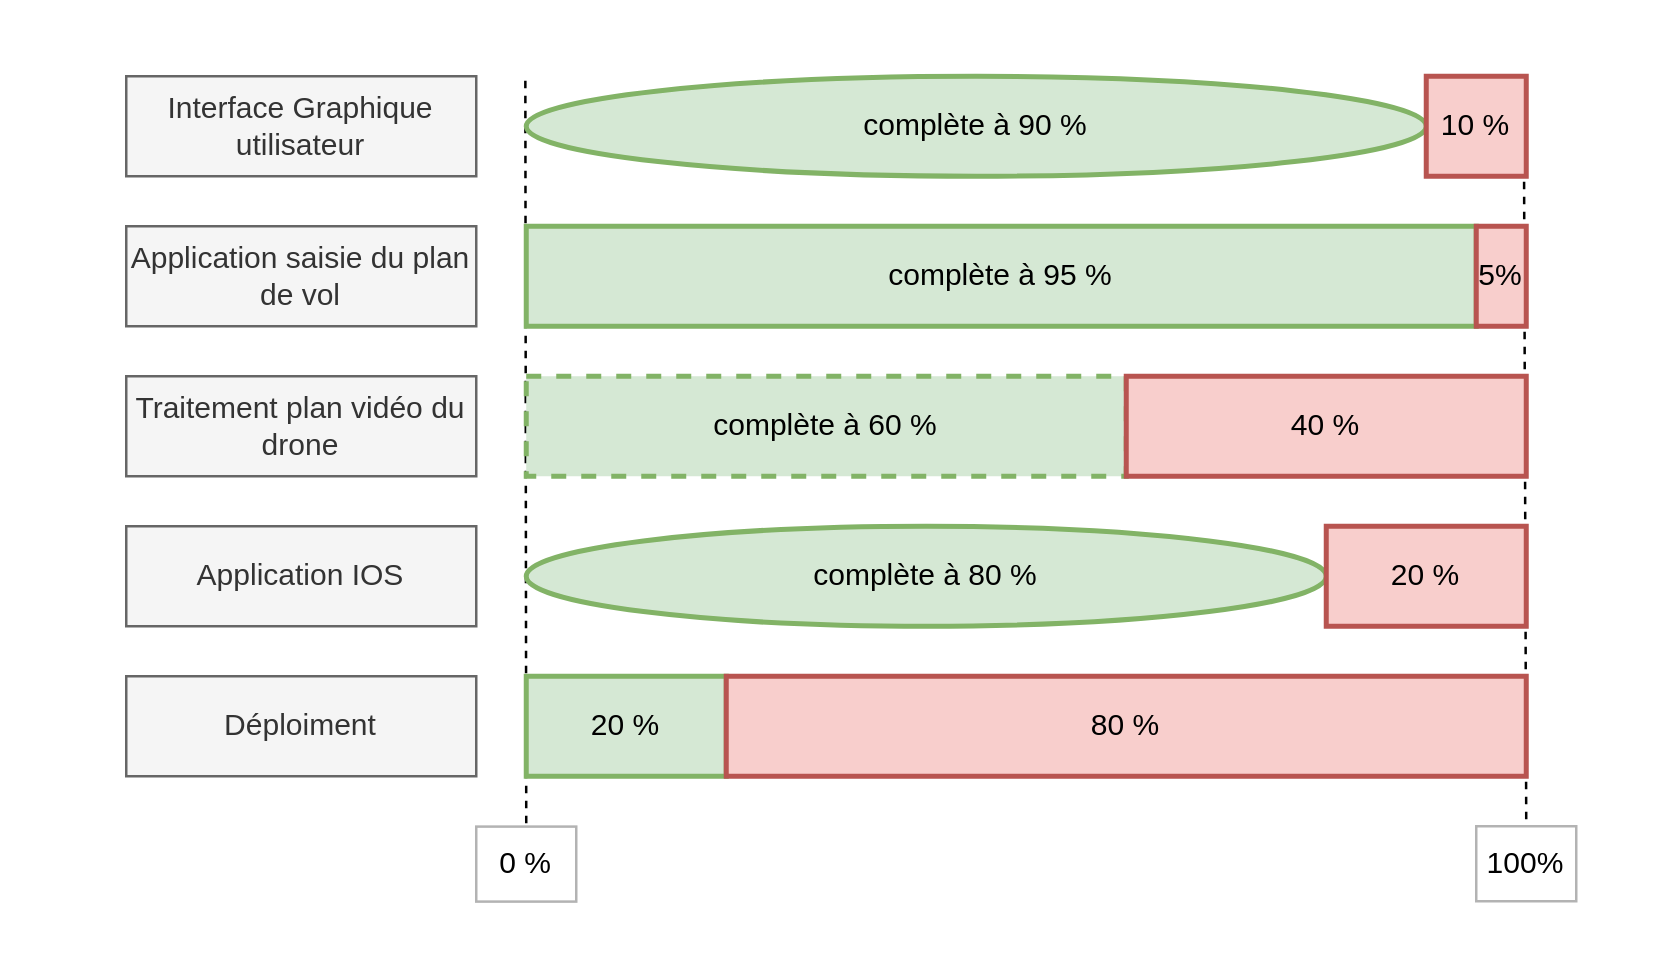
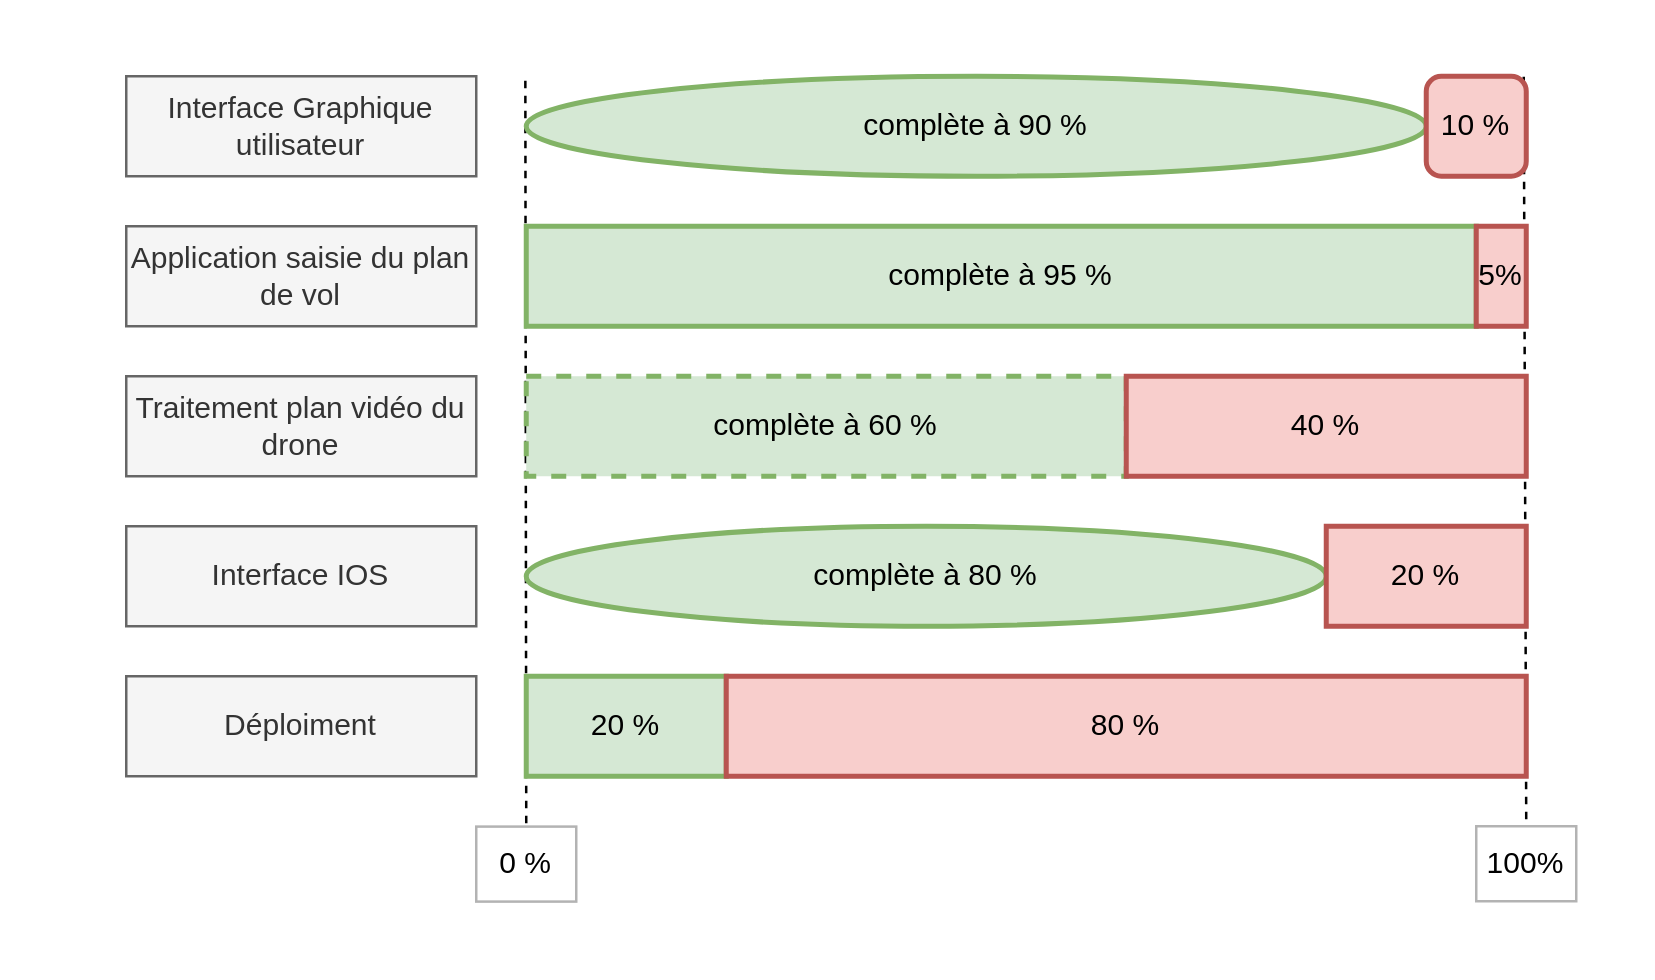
  <mxCell id="0" />
  <mxCell id="1" parent="0" />
  <mxCell id="2" value="" style="rounded=0;whiteSpace=wrap;html=1;strokeColor=none;strokeWidth=1;fillColor=none;" vertex="1" parent="1"><mxGeometry x="20" y="20" width="620" height="350" as="geometry" /></mxCell>
  <mxCell id="3" value="" style="endArrow=none;dashed=1;html=1;exitX=0.975;exitY=0.004;exitDx=0;exitDy=0;exitPerimeter=0;" edge="1" parent="1" source="6"><mxGeometry width="50" height="50" relative="1" as="geometry"><mxPoint x="610" y="10" as="sourcePoint" /><mxPoint x="610" y="330" as="targetPoint" /></mxGeometry></mxCell>
  <mxCell id="4" value="" style="endArrow=none;dashed=1;html=1;exitX=-0.001;exitY=0.046;exitDx=0;exitDy=0;exitPerimeter=0;" edge="1" parent="1" source="5"><mxGeometry width="50" height="50" relative="1" as="geometry"><mxPoint x="210" y="10" as="sourcePoint" /><mxPoint x="210" y="330" as="targetPoint" /></mxGeometry></mxCell>
  <mxCell id="5" value="complète à 90 %&lt;br&gt;" style="ellipse;whiteSpace=wrap;html=1;fillColor=#d5e8d4;strokeColor=#82b366;strokeWidth=2;" vertex="1" parent="1"><mxGeometry x="210" y="30" width="360" height="40" as="geometry" /></mxCell>
- <mxCell id="6" value="10&amp;nbsp;%" style="rounded=0;whiteSpace=wrap;html=1;fillColor=#f8cecc;strokeColor=#b85450;strokeWidth=2;" vertex="1" parent="1"><mxGeometry x="570" y="30" width="40" height="40" as="geometry" /></mxCell>
+ <mxCell id="6" value="10&amp;nbsp;%" style="whiteSpace=wrap;html=1;fillColor=#f8cecc;strokeColor=#b85450;strokeWidth=2;rounded=1;" vertex="1" parent="1"><mxGeometry x="570" y="30" width="40" height="40" as="geometry" /></mxCell>
  <mxCell id="7" value="Interface Graphique utilisateur&lt;br&gt;" style="text;html=1;align=center;verticalAlign=middle;whiteSpace=wrap;rounded=0;fillColor=#f5f5f5;strokeColor=#666666;fontColor=#333333;" vertex="1" parent="1"><mxGeometry x="50" y="30" width="140" height="40" as="geometry" /></mxCell>
  <mxCell id="8" value="Application saisie du plan de vol&lt;br&gt;" style="text;html=1;align=center;verticalAlign=middle;whiteSpace=wrap;rounded=0;fillColor=#f5f5f5;strokeColor=#666666;fontColor=#333333;" vertex="1" parent="1"><mxGeometry x="50" y="90" width="140" height="40" as="geometry" /></mxCell>
  <mxCell id="9" value="complète à 95 %&lt;br&gt;" style="rounded=0;whiteSpace=wrap;html=1;fillColor=#d5e8d4;strokeColor=#82b366;strokeWidth=2;" vertex="1" parent="1"><mxGeometry x="210" y="90" width="380" height="40" as="geometry" /></mxCell>
  <mxCell id="10" value="5%" style="rounded=0;whiteSpace=wrap;html=1;fillColor=#f8cecc;strokeColor=#b85450;strokeWidth=2;" vertex="1" parent="1"><mxGeometry x="590" y="90" width="20" height="40" as="geometry" /></mxCell>
  <mxCell id="11" value="Traitement plan vidéo du drone" style="text;html=1;align=center;verticalAlign=middle;whiteSpace=wrap;rounded=0;fillColor=#f5f5f5;strokeColor=#666666;fontColor=#333333;" vertex="1" parent="1"><mxGeometry x="50" y="150" width="140" height="40" as="geometry" /></mxCell>
  <mxCell id="12" value="complète à 60 %&lt;br&gt;" style="rounded=0;whiteSpace=wrap;html=1;fillColor=#d5e8d4;strokeColor=#82b366;strokeWidth=2;dashed=1;" vertex="1" parent="1"><mxGeometry x="210" y="150" width="240" height="40" as="geometry" /></mxCell>
  <mxCell id="13" value="40 %" style="rounded=0;whiteSpace=wrap;html=1;fillColor=#f8cecc;strokeColor=#b85450;strokeWidth=2;" vertex="1" parent="1"><mxGeometry x="450" y="150" width="160" height="40" as="geometry" /></mxCell>
- <mxCell id="14" value="Application IOS" style="text;html=1;align=center;verticalAlign=middle;whiteSpace=wrap;rounded=0;fillColor=#f5f5f5;strokeColor=#666666;fontColor=#333333;" vertex="1" parent="1"><mxGeometry x="50" y="210" width="140" height="40" as="geometry" /></mxCell>
+ <mxCell id="14" value="Interface IOS" style="text;html=1;align=center;verticalAlign=middle;whiteSpace=wrap;rounded=0;fillColor=#f5f5f5;strokeColor=#666666;fontColor=#333333;" vertex="1" parent="1"><mxGeometry x="50" y="210" width="140" height="40" as="geometry" /></mxCell>
  <mxCell id="15" value="complète à 80 %&lt;br&gt;" style="ellipse;whiteSpace=wrap;html=1;fillColor=#d5e8d4;strokeColor=#82b366;strokeWidth=2;" vertex="1" parent="1"><mxGeometry x="210" y="210" width="320" height="40" as="geometry" /></mxCell>
  <mxCell id="16" value="20 %" style="rounded=0;whiteSpace=wrap;html=1;fillColor=#f8cecc;strokeColor=#b85450;strokeWidth=2;" vertex="1" parent="1"><mxGeometry x="530" y="210" width="80" height="40" as="geometry" /></mxCell>
  <mxCell id="17" value="Déploiment" style="text;html=1;align=center;verticalAlign=middle;whiteSpace=wrap;rounded=0;fillColor=#f5f5f5;strokeColor=#666666;fontColor=#333333;" vertex="1" parent="1"><mxGeometry x="50" y="270" width="140" height="40" as="geometry" /></mxCell>
  <mxCell id="18" value="&lt;div style=&quot;text-align: center&quot;&gt;&lt;span&gt;20 %&lt;/span&gt;&lt;/div&gt;" style="rounded=0;whiteSpace=wrap;html=1;fillColor=#d5e8d4;strokeColor=#82b366;strokeWidth=2;" vertex="1" parent="1"><mxGeometry x="210" y="270" width="80" height="40" as="geometry" /></mxCell>
  <mxCell id="19" value="80 %" style="rounded=0;whiteSpace=wrap;html=1;fillColor=#f8cecc;strokeColor=#b85450;strokeWidth=2;" vertex="1" parent="1"><mxGeometry x="290" y="270" width="320" height="40" as="geometry" /></mxCell>
  <mxCell id="20" value="0 %" style="rounded=0;whiteSpace=wrap;html=1;strokeWidth=1;fillColor=none;strokeColor=#B3B3B3;" vertex="1" parent="1"><mxGeometry x="190" y="330.143" width="40" height="30" as="geometry" /></mxCell>
  <mxCell id="21" value="100%" style="rounded=0;whiteSpace=wrap;html=1;strokeWidth=1;fillColor=none;strokeColor=#B3B3B3;" vertex="1" parent="1"><mxGeometry x="590" y="330" width="40" height="30" as="geometry" /></mxCell>
